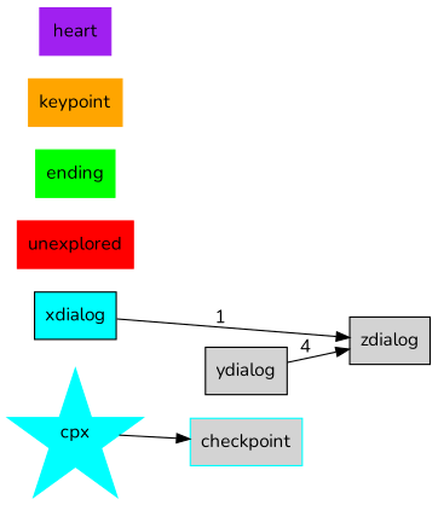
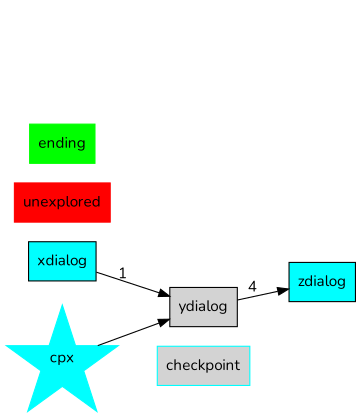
  digraph {
    fontname=Nunito
    rankdir=LR
    node [fontname=Nunito shape=rect style=filled]
    edge [fontname=Nunito]
    xdialog [fillcolor=cyan]
    ydialog
-   zdialog
+   zdialog [fillcolor=cyan]
    checkpoint [color=cyan fillcolor=lightgrey]
    unexplored [color=red]
    ending [color=green]
-   keypoint [color=orange]
-   heart [color=purple]
    n9 [color=cyan label=cpx shape=star]
-   xdialog -> zdialog [xlabel=1]
+   xdialog -> ydialog [xlabel=1]
    ydialog -> zdialog [xlabel=4]
-   n9 -> checkpoint
+   n9 -> ydialog
  }
